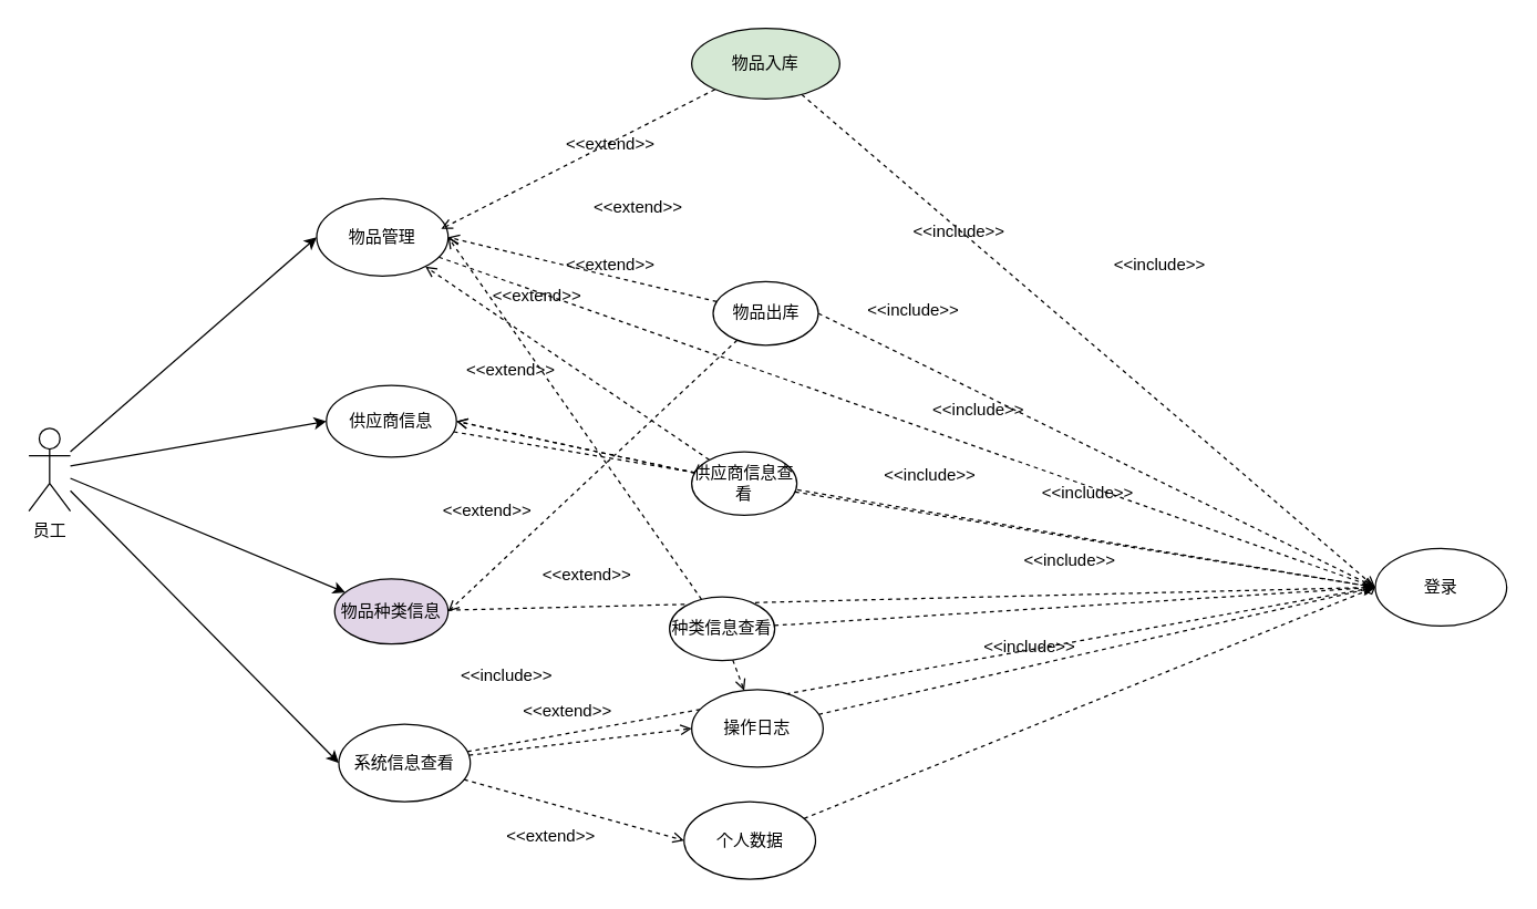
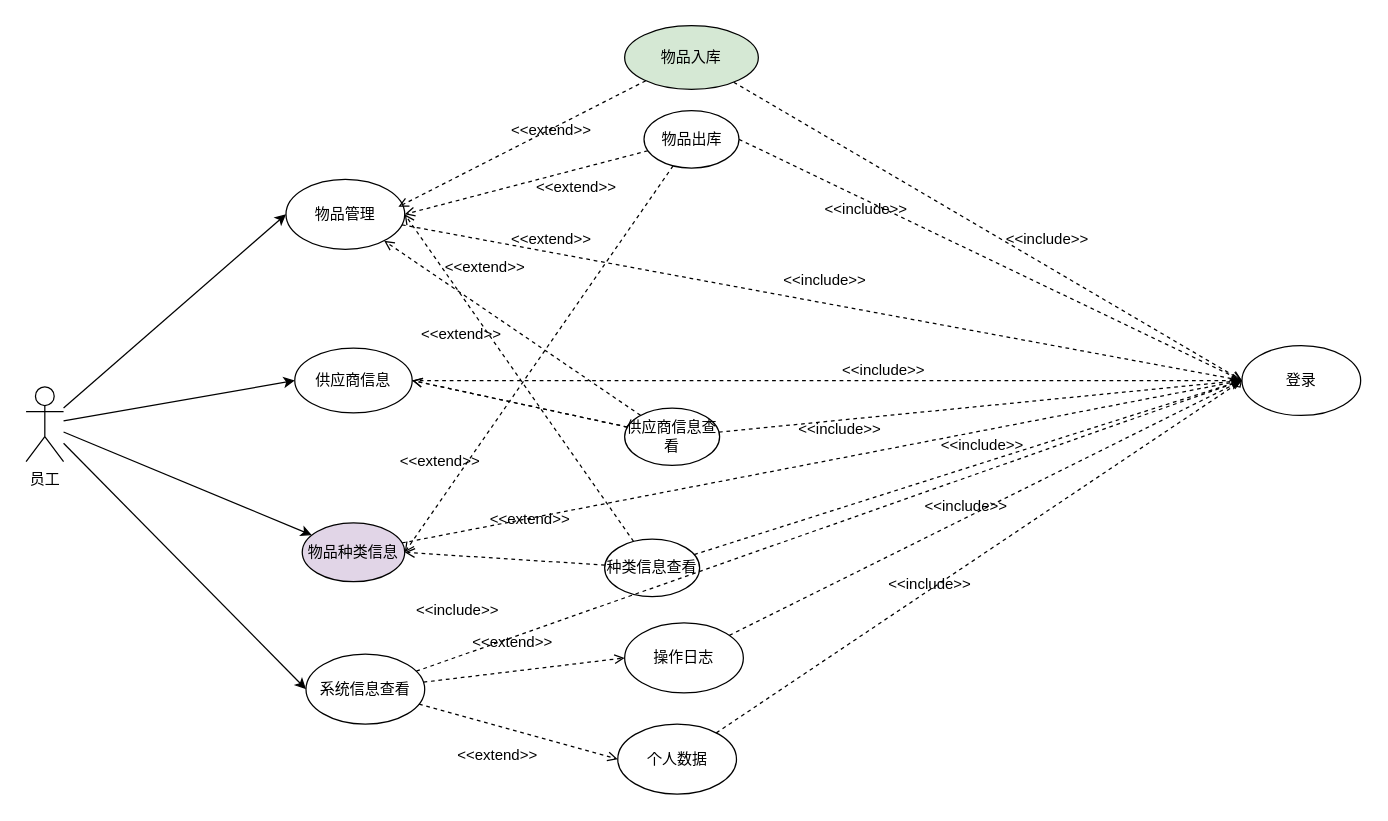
  <mxCell id="0" />
  <mxCell id="1" parent="0" />
  <mxCell id="2" style="rounded=0;orthogonalLoop=1;jettySize=auto;html=1;entryX=0;entryY=0.5;entryDx=0;entryDy=0;" parent="1" source="6" target="8" edge="1"><mxGeometry relative="1" as="geometry" /></mxCell>
  <mxCell id="3" style="rounded=0;orthogonalLoop=1;jettySize=auto;html=1;entryX=0;entryY=0.5;entryDx=0;entryDy=0;" parent="1" source="6" target="10" edge="1"><mxGeometry relative="1" as="geometry" /></mxCell>
  <mxCell id="4" style="rounded=0;orthogonalLoop=1;jettySize=auto;html=1;" parent="1" source="6" target="12" edge="1"><mxGeometry relative="1" as="geometry" /></mxCell>
  <mxCell id="5" style="rounded=0;orthogonalLoop=1;jettySize=auto;html=1;entryX=0;entryY=0.5;entryDx=0;entryDy=0;" edge="1" parent="1" source="6" target="46"><mxGeometry relative="1" as="geometry" /></mxCell>
  <mxCell id="6" value="员工" style="shape=umlActor;verticalLabelPosition=bottom;verticalAlign=top;html=1;outlineConnect=0;" parent="1" vertex="1"><mxGeometry x="20" y="309" width="30" height="60" as="geometry" /></mxCell>
  <mxCell id="7" style="rounded=0;orthogonalLoop=1;jettySize=auto;html=1;entryX=0;entryY=0.5;entryDx=0;entryDy=0;dashed=1;endArrow=open;endFill=0;" edge="1" parent="1" source="8" target="32"><mxGeometry relative="1" as="geometry" /></mxCell>
  <mxCell id="8" value="物品管理" style="ellipse;whiteSpace=wrap;html=1;" parent="1" vertex="1"><mxGeometry x="228" y="143" width="95" height="56" as="geometry" /></mxCell>
  <mxCell id="9" style="rounded=0;orthogonalLoop=1;jettySize=auto;html=1;entryX=0;entryY=0.5;entryDx=0;entryDy=0;dashed=1;endArrow=open;endFill=0;" parent="1" source="10" target="32" edge="1"><mxGeometry relative="1" as="geometry" /></mxCell>
  <mxCell id="10" value="供应商信息" style="ellipse;whiteSpace=wrap;html=1;" parent="1" vertex="1"><mxGeometry x="235" y="278" width="94" height="52" as="geometry" /></mxCell>
  <mxCell id="11" style="rounded=0;orthogonalLoop=1;jettySize=auto;html=1;entryX=0;entryY=0.5;entryDx=0;entryDy=0;dashed=1;endArrow=open;endFill=0;" edge="1" parent="1" source="12" target="32"><mxGeometry relative="1" as="geometry" /></mxCell>
  <mxCell id="12" value="物品种类信息" style="ellipse;whiteSpace=wrap;html=1;fillColor=#e1d5e7;" parent="1" vertex="1"><mxGeometry x="241" y="418" width="82" height="47" as="geometry" /></mxCell>
  <mxCell id="13" style="rounded=0;orthogonalLoop=1;jettySize=auto;html=1;entryX=1;entryY=0.5;entryDx=0;entryDy=0;dashed=1;strokeColor=default;endArrow=open;endFill=0;" parent="1" source="16" target="12" edge="1"><mxGeometry relative="1" as="geometry" /></mxCell>
  <mxCell id="14" style="rounded=0;orthogonalLoop=1;jettySize=auto;html=1;entryX=1;entryY=0.5;entryDx=0;entryDy=0;dashed=1;endArrow=open;endFill=0;" parent="1" source="16" target="8" edge="1"><mxGeometry relative="1" as="geometry" /></mxCell>
  <mxCell id="15" style="rounded=0;orthogonalLoop=1;jettySize=auto;html=1;entryX=0;entryY=0.5;entryDx=0;entryDy=0;dashed=1;endArrow=open;endFill=0;exitX=1;exitY=0.5;exitDx=0;exitDy=0;" parent="1" source="16" target="32" edge="1"><mxGeometry relative="1" as="geometry" /></mxCell>
- <mxCell id="16" value="物品出库" style="ellipse;whiteSpace=wrap;html=1;" parent="1" vertex="1"><mxGeometry x="514.5" y="203" width="76" height="46" as="geometry" /></mxCell>
+ <mxCell id="16" value="物品出库" style="ellipse;whiteSpace=wrap;html=1;" parent="1" vertex="1"><mxGeometry x="514.5" y="88" width="76" height="46" as="geometry" /></mxCell>
  <mxCell id="17" style="rounded=0;orthogonalLoop=1;jettySize=auto;html=1;entryX=0;entryY=0.5;entryDx=0;entryDy=0;dashed=1;endArrow=open;endFill=0;" parent="1" source="18" target="32" edge="1"><mxGeometry relative="1" as="geometry" /></mxCell>
  <mxCell id="18" value="物品入库" style="ellipse;whiteSpace=wrap;html=1;fillColor=#d5e8d4;" parent="1" vertex="1"><mxGeometry x="499" y="20" width="107" height="51" as="geometry" /></mxCell>
  <mxCell id="19" style="rounded=0;orthogonalLoop=1;jettySize=auto;html=1;entryX=1;entryY=0.5;entryDx=0;entryDy=0;dashed=1;endArrow=open;endFill=0;" parent="1" source="23" target="10" edge="1"><mxGeometry relative="1" as="geometry" /></mxCell>
  <mxCell id="20" style="rounded=0;orthogonalLoop=1;jettySize=auto;html=1;entryX=1;entryY=0.5;entryDx=0;entryDy=0;dashed=1;endArrow=open;endFill=0;" parent="1" source="23" target="10" edge="1"><mxGeometry relative="1" as="geometry" /></mxCell>
  <mxCell id="21" style="rounded=0;orthogonalLoop=1;jettySize=auto;html=1;entryX=0;entryY=0.5;entryDx=0;entryDy=0;dashed=1;endArrow=open;endFill=0;" parent="1" source="23" target="32" edge="1"><mxGeometry relative="1" as="geometry" /></mxCell>
  <mxCell id="22" style="rounded=0;orthogonalLoop=1;jettySize=auto;html=1;dashed=1;endArrow=open;endFill=0;" edge="1" parent="1" source="23" target="8"><mxGeometry relative="1" as="geometry" /></mxCell>
  <mxCell id="23" value="供应商信息查看" style="ellipse;whiteSpace=wrap;html=1;" parent="1" vertex="1"><mxGeometry x="499" y="326" width="76" height="46" as="geometry" /></mxCell>
  <mxCell id="24" style="rounded=0;orthogonalLoop=1;jettySize=auto;html=1;entryX=0;entryY=0.5;entryDx=0;entryDy=0;dashed=1;endArrow=open;endFill=0;" parent="1" source="27" target="32" edge="1"><mxGeometry relative="1" as="geometry" /></mxCell>
  <mxCell id="25" style="rounded=0;orthogonalLoop=1;jettySize=auto;html=1;entryX=1;entryY=0.5;entryDx=0;entryDy=0;endArrow=open;endFill=0;dashed=1;" edge="1" parent="1" source="27" target="8"><mxGeometry relative="1" as="geometry" /></mxCell>
- <mxCell id="26" style="rounded=0;orthogonalLoop=1;jettySize=auto;html=1;dashed=1;endArrow=open;endFill=0;" edge="1" parent="1" source="27" target="48"><mxGeometry relative="1" as="geometry" /></mxCell>
+ <mxCell id="26" style="rounded=0;orthogonalLoop=1;jettySize=auto;html=1;entryX=1;entryY=0.5;entryDx=0;entryDy=0;dashed=1;endArrow=open;endFill=0;" edge="1" parent="1" source="27" target="12"><mxGeometry relative="1" as="geometry" /></mxCell>
  <mxCell id="27" value="种类信息查看" style="ellipse;whiteSpace=wrap;html=1;" parent="1" vertex="1"><mxGeometry x="483" y="431" width="76" height="46" as="geometry" /></mxCell>
  <mxCell id="28" style="rounded=0;orthogonalLoop=1;jettySize=auto;html=1;entryX=0.947;entryY=0.393;entryDx=0;entryDy=0;entryPerimeter=0;dashed=1;endArrow=open;endFill=0;" parent="1" source="18" target="8" edge="1"><mxGeometry relative="1" as="geometry" /></mxCell>
  <mxCell id="29" value="&amp;lt;&amp;lt;extend&amp;gt;&amp;gt;" style="text;html=1;align=center;verticalAlign=middle;resizable=0;points=[];autosize=1;strokeColor=none;fillColor=none;" parent="1" vertex="1"><mxGeometry x="399" y="91" width="82" height="26" as="geometry" /></mxCell>
  <mxCell id="30" value="&amp;lt;&amp;lt;extend&amp;gt;&amp;gt;" style="text;html=1;align=center;verticalAlign=middle;resizable=0;points=[];autosize=1;strokeColor=none;fillColor=none;" parent="1" vertex="1"><mxGeometry x="419" y="137" width="82" height="26" as="geometry" /></mxCell>
  <mxCell id="31" value="&amp;lt;&amp;lt;extend&amp;gt;&amp;gt;" style="text;html=1;align=center;verticalAlign=middle;resizable=0;points=[];autosize=1;strokeColor=none;fillColor=none;" parent="1" vertex="1"><mxGeometry x="310" y="356" width="82" height="26" as="geometry" /></mxCell>
- <mxCell id="32" value="登录" style="ellipse;whiteSpace=wrap;html=1;" parent="1" vertex="1"><mxGeometry x="993" y="396" width="95" height="56" as="geometry" /></mxCell>
+ <mxCell id="32" value="登录" style="ellipse;whiteSpace=wrap;html=1;" parent="1" vertex="1"><mxGeometry x="993" y="276" width="95" height="56" as="geometry" /></mxCell>
  <mxCell id="33" value="&amp;lt;&amp;lt;include&amp;gt;&amp;gt;" style="text;html=1;align=center;verticalAlign=middle;resizable=0;points=[];autosize=1;strokeColor=none;fillColor=none;" parent="1" vertex="1"><mxGeometry x="664" y="283" width="84" height="26" as="geometry" /></mxCell>
  <mxCell id="34" value="&amp;lt;&amp;lt;include&amp;gt;&amp;gt;" style="text;html=1;align=center;verticalAlign=middle;resizable=0;points=[];autosize=1;strokeColor=none;fillColor=none;" parent="1" vertex="1"><mxGeometry x="743" y="343" width="84" height="26" as="geometry" /></mxCell>
  <mxCell id="35" value="&amp;lt;&amp;lt;include&amp;gt;&amp;gt;" style="text;html=1;align=center;verticalAlign=middle;resizable=0;points=[];autosize=1;strokeColor=none;fillColor=none;" parent="1" vertex="1"><mxGeometry x="629" y="330" width="84" height="26" as="geometry" /></mxCell>
  <mxCell id="36" value="&amp;lt;&amp;lt;include&amp;gt;&amp;gt;" style="text;html=1;align=center;verticalAlign=middle;resizable=0;points=[];autosize=1;strokeColor=none;fillColor=none;" parent="1" vertex="1"><mxGeometry x="795" y="178" width="84" height="26" as="geometry" /></mxCell>
  <mxCell id="37" value="&amp;lt;&amp;lt;include&amp;gt;&amp;gt;" style="text;html=1;align=center;verticalAlign=middle;resizable=0;points=[];autosize=1;strokeColor=none;fillColor=none;" parent="1" vertex="1"><mxGeometry x="650" y="154" width="84" height="26" as="geometry" /></mxCell>
  <mxCell id="38" style="edgeStyle=orthogonalEdgeStyle;rounded=0;orthogonalLoop=1;jettySize=auto;html=1;exitX=0.5;exitY=1;exitDx=0;exitDy=0;" edge="1" parent="1" source="18" target="18"><mxGeometry relative="1" as="geometry" /></mxCell>
  <mxCell id="39" value="&amp;lt;&amp;lt;extend&amp;gt;&amp;gt;" style="text;html=1;align=center;verticalAlign=middle;resizable=0;points=[];autosize=1;strokeColor=none;fillColor=none;" vertex="1" parent="1"><mxGeometry x="399" y="178" width="82" height="26" as="geometry" /></mxCell>
  <mxCell id="40" value="&amp;lt;&amp;lt;extend&amp;gt;&amp;gt;" style="text;html=1;align=center;verticalAlign=middle;resizable=0;points=[];autosize=1;strokeColor=none;fillColor=none;" vertex="1" parent="1"><mxGeometry x="346" y="201" width="82" height="26" as="geometry" /></mxCell>
  <mxCell id="41" value="&amp;lt;&amp;lt;extend&amp;gt;&amp;gt;" style="text;html=1;align=center;verticalAlign=middle;resizable=0;points=[];autosize=1;strokeColor=none;fillColor=none;" vertex="1" parent="1"><mxGeometry x="382" y="402" width="82" height="26" as="geometry" /></mxCell>
  <mxCell id="42" value="&amp;lt;&amp;lt;extend&amp;gt;&amp;gt;" style="text;html=1;align=center;verticalAlign=middle;resizable=0;points=[];autosize=1;strokeColor=none;fillColor=none;" vertex="1" parent="1"><mxGeometry x="327" y="254" width="82" height="26" as="geometry" /></mxCell>
  <mxCell id="43" style="rounded=0;orthogonalLoop=1;jettySize=auto;html=1;entryX=0;entryY=0.5;entryDx=0;entryDy=0;dashed=1;endArrow=open;endFill=0;" edge="1" parent="1" source="46" target="48"><mxGeometry relative="1" as="geometry" /></mxCell>
  <mxCell id="44" style="rounded=0;orthogonalLoop=1;jettySize=auto;html=1;entryX=0;entryY=0.5;entryDx=0;entryDy=0;dashed=1;endArrow=open;endFill=0;" edge="1" parent="1" source="46" target="50"><mxGeometry relative="1" as="geometry" /></mxCell>
  <mxCell id="45" style="rounded=0;orthogonalLoop=1;jettySize=auto;html=1;entryX=0;entryY=0.5;entryDx=0;entryDy=0;dashed=1;" edge="1" parent="1" source="46" target="32"><mxGeometry relative="1" as="geometry" /></mxCell>
  <mxCell id="46" value="系统信息查看" style="ellipse;whiteSpace=wrap;html=1;" vertex="1" parent="1"><mxGeometry x="244" y="523" width="95" height="56" as="geometry" /></mxCell>
  <mxCell id="47" style="rounded=0;orthogonalLoop=1;jettySize=auto;html=1;entryX=0;entryY=0.5;entryDx=0;entryDy=0;dashed=1;endArrow=open;endFill=0;" edge="1" parent="1" source="48" target="32"><mxGeometry relative="1" as="geometry" /></mxCell>
  <mxCell id="48" value="操作日志" style="ellipse;whiteSpace=wrap;html=1;" vertex="1" parent="1"><mxGeometry x="499" y="498" width="95" height="56" as="geometry" /></mxCell>
  <mxCell id="49" style="rounded=0;orthogonalLoop=1;jettySize=auto;html=1;entryX=0;entryY=0.5;entryDx=0;entryDy=0;dashed=1;endArrow=diamond;endFill=0;" edge="1" parent="1" source="50" target="32"><mxGeometry relative="1" as="geometry" /></mxCell>
  <mxCell id="50" value="个人数据" style="ellipse;whiteSpace=wrap;html=1;" vertex="1" parent="1"><mxGeometry x="493.5" y="579" width="95" height="56" as="geometry" /></mxCell>
  <mxCell id="51" value="&amp;lt;&amp;lt;extend&amp;gt;&amp;gt;" style="text;html=1;align=center;verticalAlign=middle;resizable=0;points=[];autosize=1;strokeColor=none;fillColor=none;" vertex="1" parent="1"><mxGeometry x="368" y="501" width="82" height="26" as="geometry" /></mxCell>
  <mxCell id="52" value="&amp;lt;&amp;lt;extend&amp;gt;&amp;gt;" style="text;html=1;align=center;verticalAlign=middle;resizable=0;points=[];autosize=1;strokeColor=none;fillColor=none;" vertex="1" parent="1"><mxGeometry x="356" y="591" width="82" height="26" as="geometry" /></mxCell>
  <mxCell id="53" value="&amp;lt;&amp;lt;include&amp;gt;&amp;gt;" style="text;html=1;align=center;verticalAlign=middle;resizable=0;points=[];autosize=1;strokeColor=none;fillColor=none;" vertex="1" parent="1"><mxGeometry x="730" y="392" width="84" height="26" as="geometry" /></mxCell>
  <mxCell id="54" value="&amp;lt;&amp;lt;include&amp;gt;&amp;gt;" style="text;html=1;align=center;verticalAlign=middle;resizable=0;points=[];autosize=1;strokeColor=none;fillColor=none;" vertex="1" parent="1"><mxGeometry x="701" y="454" width="84" height="26" as="geometry" /></mxCell>
  <mxCell id="55" value="&amp;lt;&amp;lt;include&amp;gt;&amp;gt;" style="text;html=1;align=center;verticalAlign=middle;resizable=0;points=[];autosize=1;strokeColor=none;fillColor=none;" vertex="1" parent="1"><mxGeometry x="323" y="475" width="84" height="26" as="geometry" /></mxCell>
  <mxCell id="56" value="&amp;lt;&amp;lt;include&amp;gt;&amp;gt;" style="text;html=1;align=center;verticalAlign=middle;resizable=0;points=[];autosize=1;strokeColor=none;fillColor=none;" vertex="1" parent="1"><mxGeometry x="617" y="211" width="84" height="26" as="geometry" /></mxCell>
